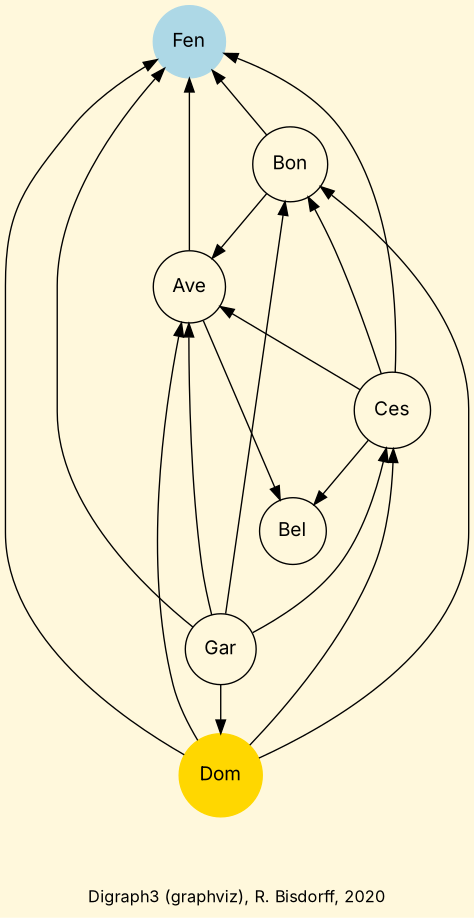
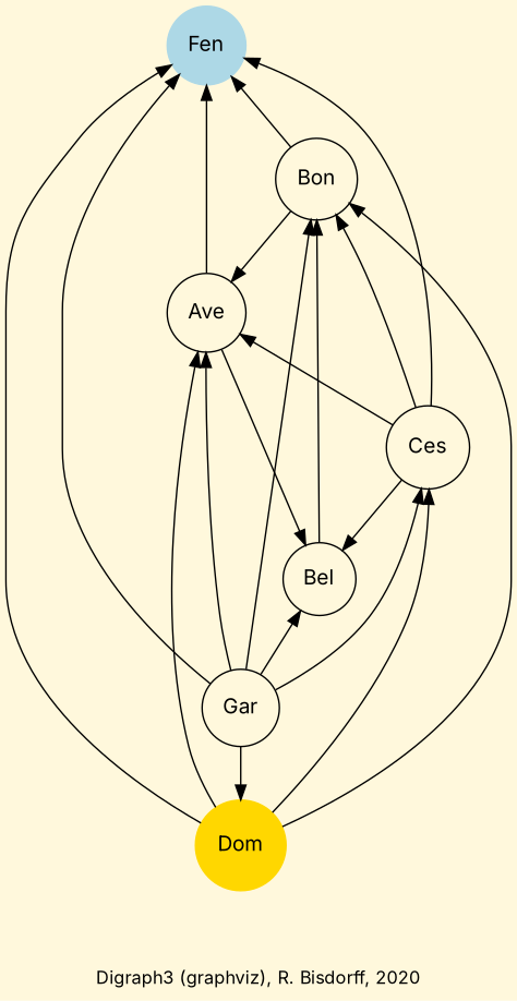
  digraph {
    bgcolor=cornsilk
    fontname=Inter
    fontsize=12
    label="\nDigraph3 (graphviz), R. Bisdorff, 2020"
    node [fontname=Inter shape=circle]
    edge [color=black dir=back fontname=Inter]
    n1 [color=gold label=Dom style=filled]
    n2 [color=lightblue label=Fen style=filled]
    n3 [label=Gar]
    n4 [label=Ave]
    n5 [label=Ces]
    n6 [label=Bel]
    n7 [label=Bon]
    subgraph sub_1 {
      rank=max
      n1
    }
    subgraph sub_2 {
      rank=min
      n2
    }
    n1 -> n2 [dir=forward]
    n1 -> n3
    n2 -> n3
    n4 -> n1
    n4 -> n2 [dir=forward]
    n4 -> n3
    n4 -> n5
    n4 -> n6 [dir=forward]
    n5 -> n1
    n5 -> n2 [dir=forward]
    n5 -> n3
    n5 -> n6 [dir=forward]
+   n6 -> n3
    n7 -> n1
    n7 -> n2 [dir=forward]
    n7 -> n3
    n7 -> n4 [dir=forward]
    n7 -> n5
+   n7 -> n6
  }
